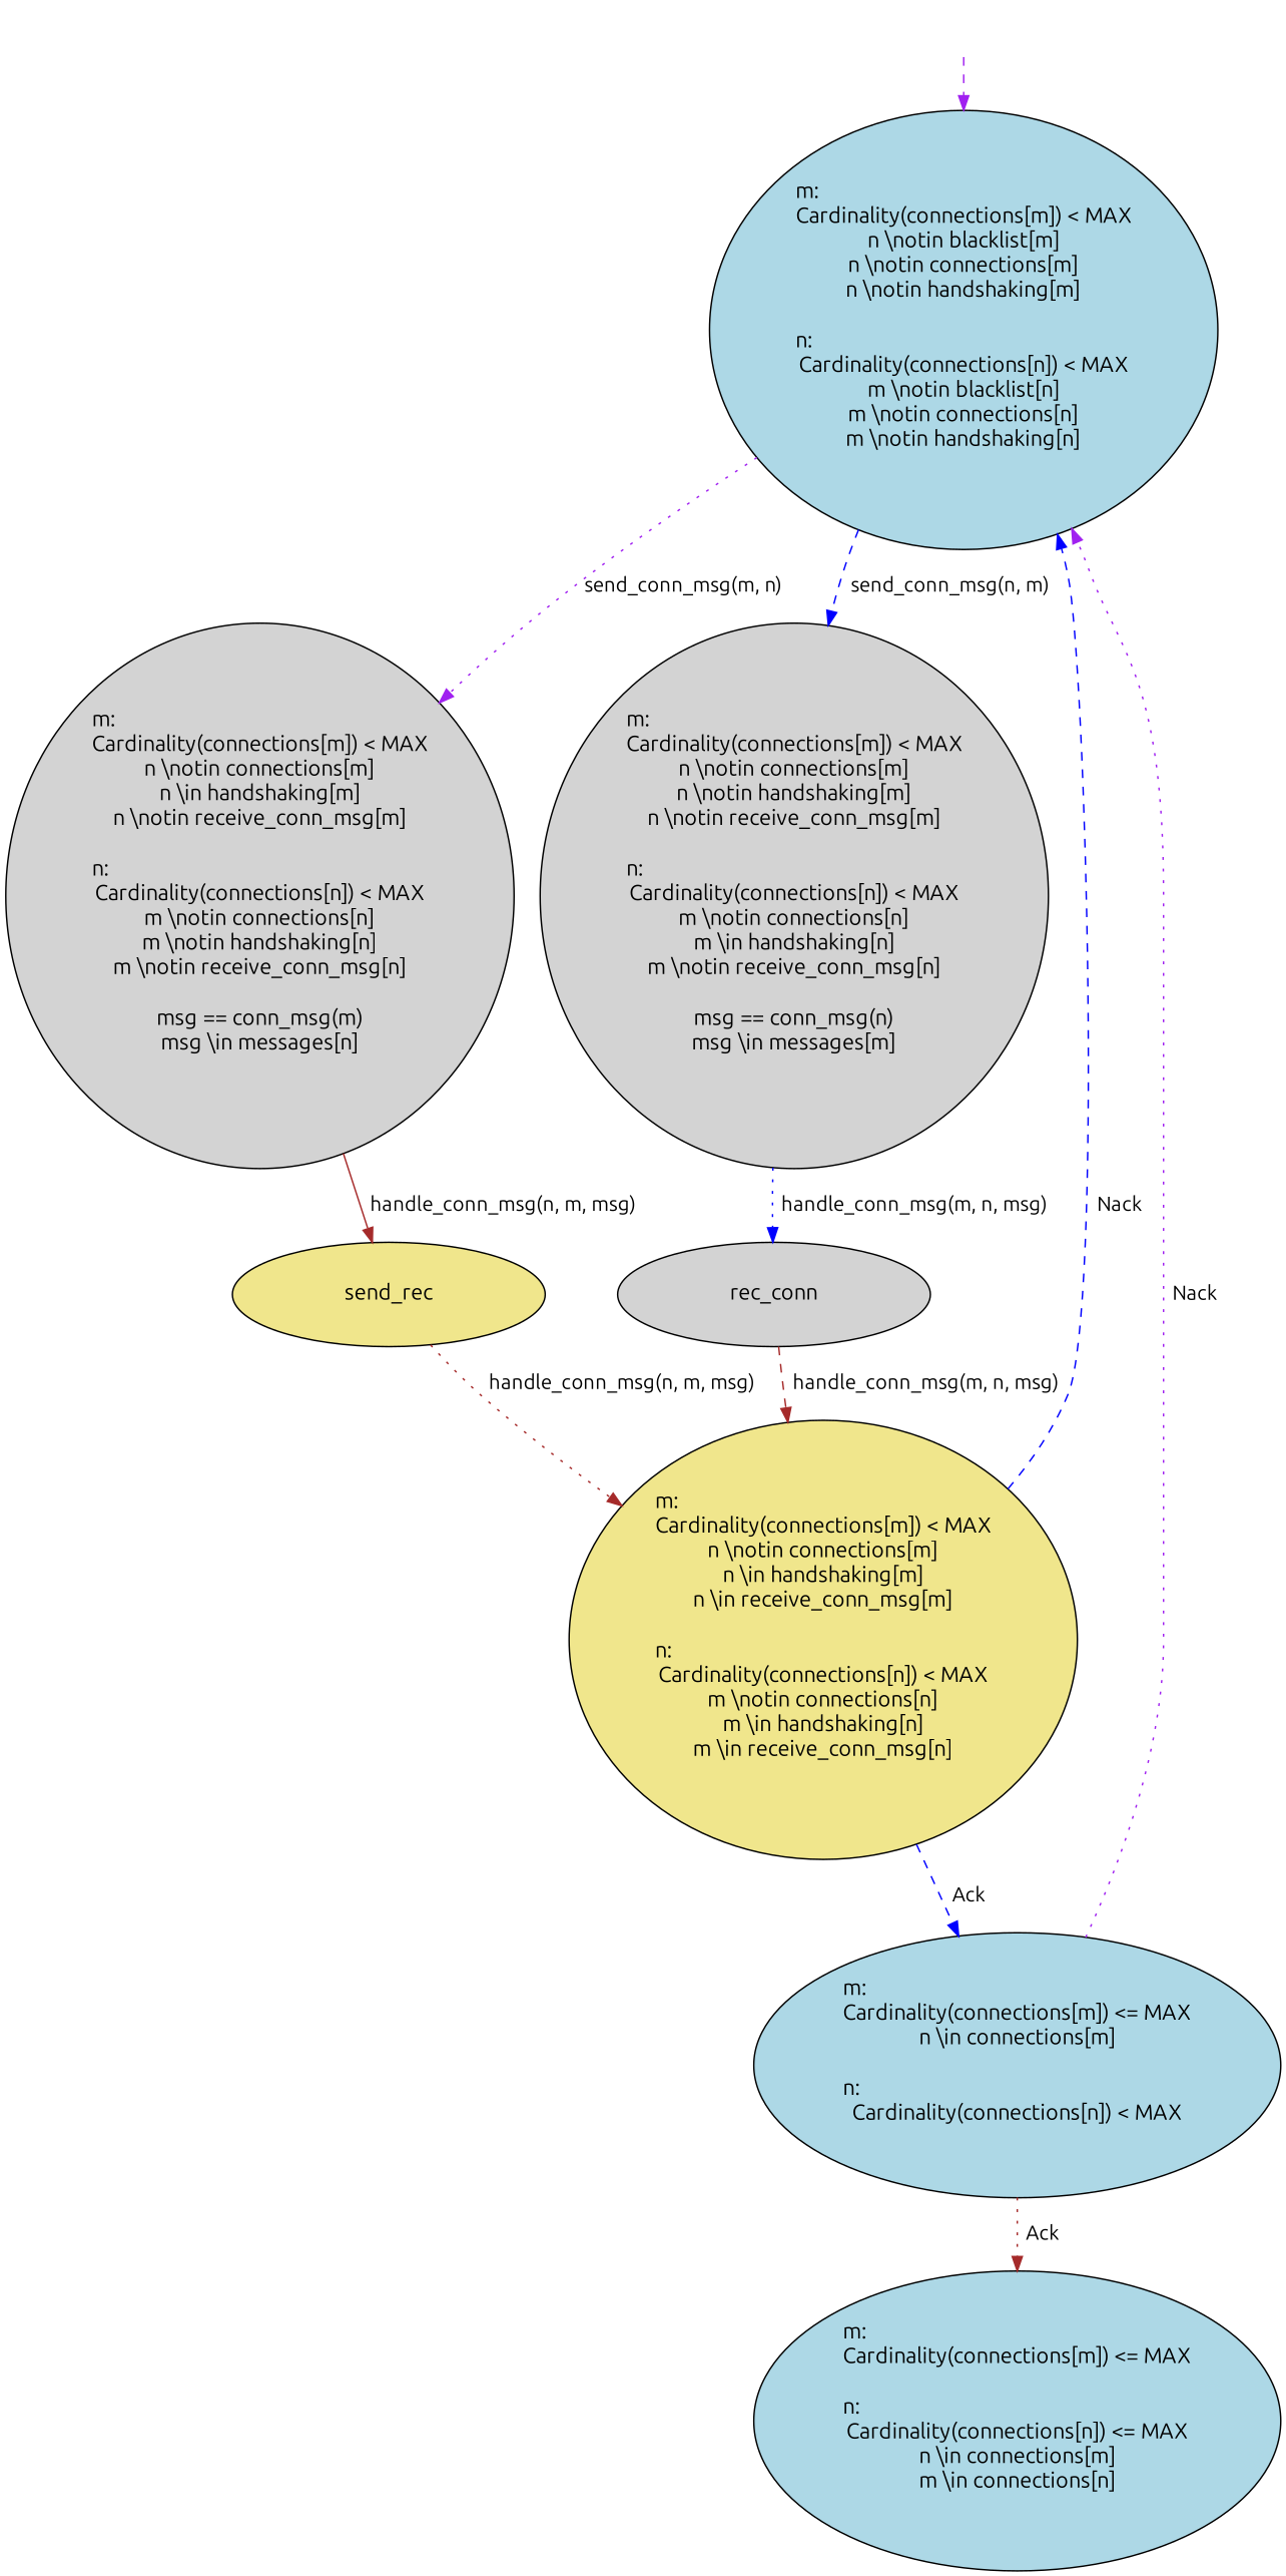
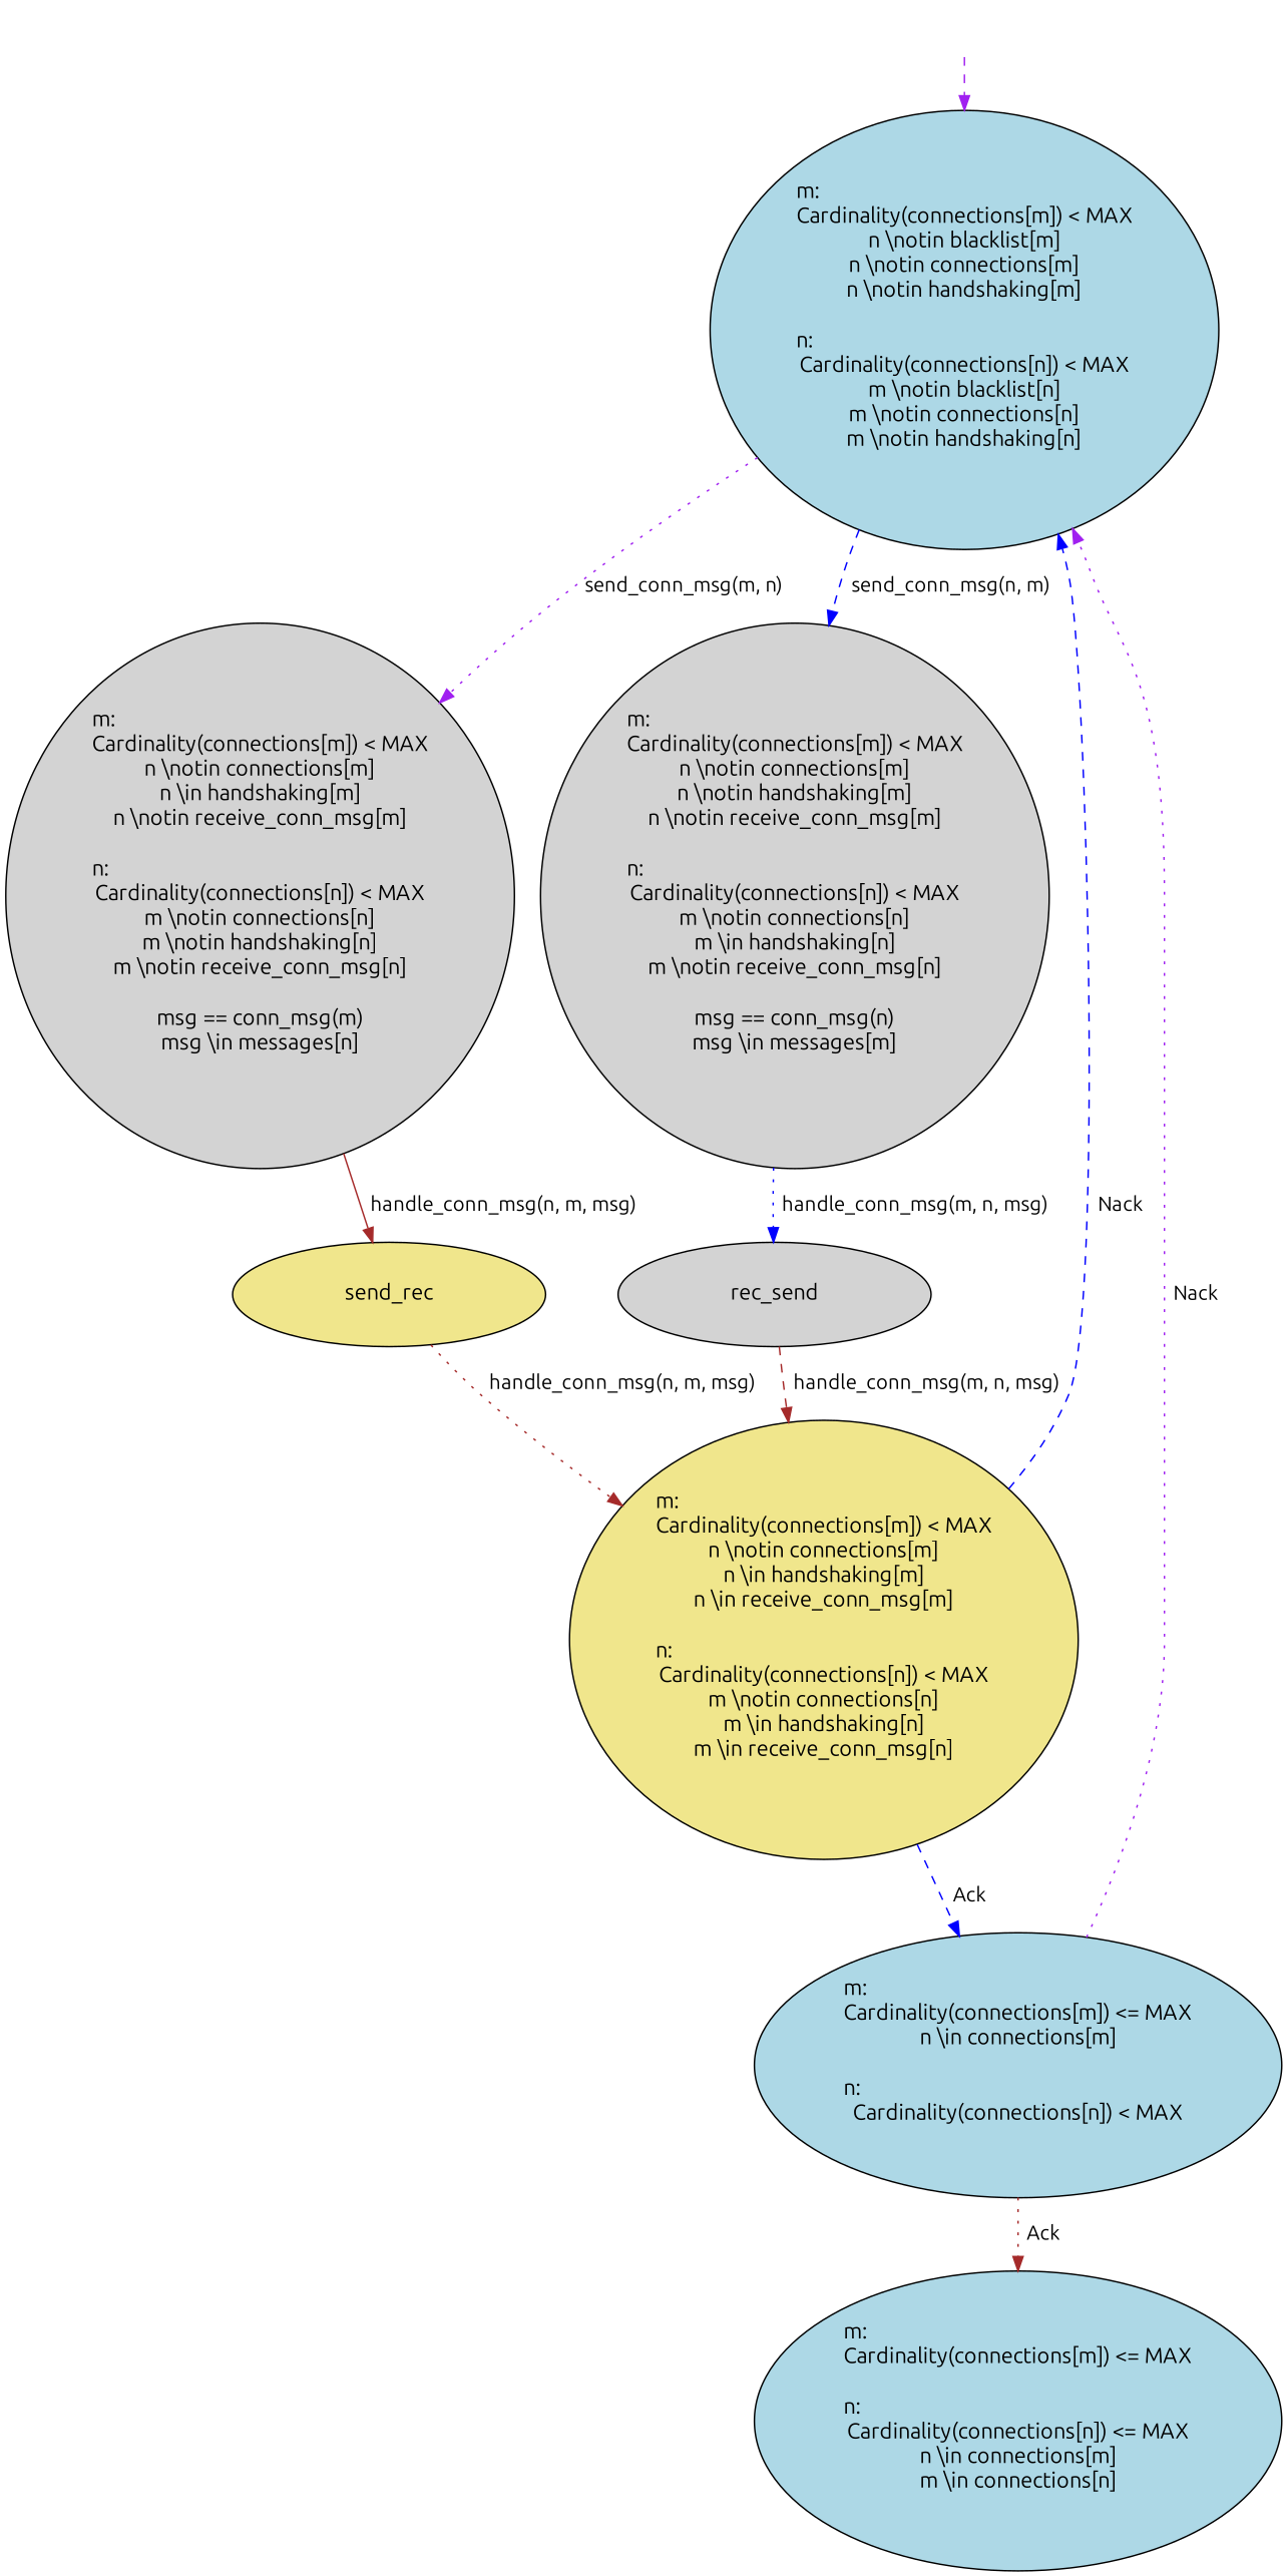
  digraph {
    fontname=Ubuntu
    node [color=black fontsize=15 style=filled fontname=Ubuntu fillcolor=lightblue]
    edge [color=blue style=dashed fontname=Ubuntu]
    blank [height=0 style=invis width=3 fillcolor=""]
    n2 [height=1 label="m:\lCardinality(connections[m]) < MAX\nn \\notin blacklist[m]\nn \\notin connections[m]\nn \\notin handshaking[m]\n\nn:\lCardinality(connections[n]) < MAX\nm \\notin blacklist[n]\nm \\notin connections[n]\nm \\notin handshaking[n]\n\n" width=3]
    n3 [height=1 label="m:\lCardinality(connections[m]) < MAX\nn \\notin connections[m]\nn \\in handshaking[m]\nn \\notin receive_conn_msg[m]\n\nn:\lCardinality(connections[n]) < MAX\nm \\notin connections[n]\nm \\notin handshaking[n]\nm \\notin receive_conn_msg[n]\n\nmsg == conn_msg(m)\nmsg \\in messages[n]\n\n" width=3 fillcolor=lightgrey]
    n4 [height=1 label="m:\lCardinality(connections[m]) < MAX\nn \\notin connections[m]\nn \\notin handshaking[m]\nn \\notin receive_conn_msg[m]\n\nn:\lCardinality(connections[n]) < MAX\nm \\notin connections[n]\nm \\in handshaking[n]\nm \\notin receive_conn_msg[n]\n\nmsg == conn_msg(n)\nmsg \\in messages[m]\n\n" width=3 fillcolor=lightgrey]
    send_rec [height=1 width=3 fillcolor=khaki]
-   rec_send [height=1 width=3 fillcolor=lightgrey label=rec_conn]
+   rec_send [height=1 width=3 fillcolor=lightgrey]
    n7 [height=1 label="m:\lCardinality(connections[m]) < MAX\nn \\notin connections[m]\nn \\in handshaking[m]\nn \\in receive_conn_msg[m]\n\nn:\lCardinality(connections[n]) < MAX\nm \\notin connections[n]\nm \\in handshaking[n]\nm \\in receive_conn_msg[n]\n\n" width=3 fillcolor=khaki]
    n8 [height=1 label="m:\lCardinality(connections[m]) <= MAX\nn \\in connections[m]\n\nn:\lCardinality(connections[n]) < MAX\n\n" width=3]
    n9 [height=1 label="m:\lCardinality(connections[m]) <= MAX\n\nn:\lCardinality(connections[n]) <= MAX\nn \\in connections[m]\nm \\in connections[n]\n\n" width=3]
    blank -> n2 [color=purple]
    n2 -> n3 [label="send_conn_msg(m, n)    " color=purple style=dotted]
    n2 -> n4 [label="  send_conn_msg(n, m)    "]
    n3 -> send_rec [label="  handle_conn_msg(n, m, msg)     " color=brown style=solid]
    n4 -> rec_send [label="  handle_conn_msg(m, n, msg)  " style=dotted]
    send_rec -> n7 [label="  handle_conn_msg(n, m, msg)     " color=brown style=dotted]
    rec_send -> n7 [label="  handle_conn_msg(m, n, msg)  " color=brown]
    n7 -> n2 [label="  Nack"]
    n7 -> n8 [label="  Ack"]
    n8 -> n2 [label="  Nack" color=purple style=dotted]
    n8 -> n9 [label="  Ack" color=brown style=dotted]
  }
